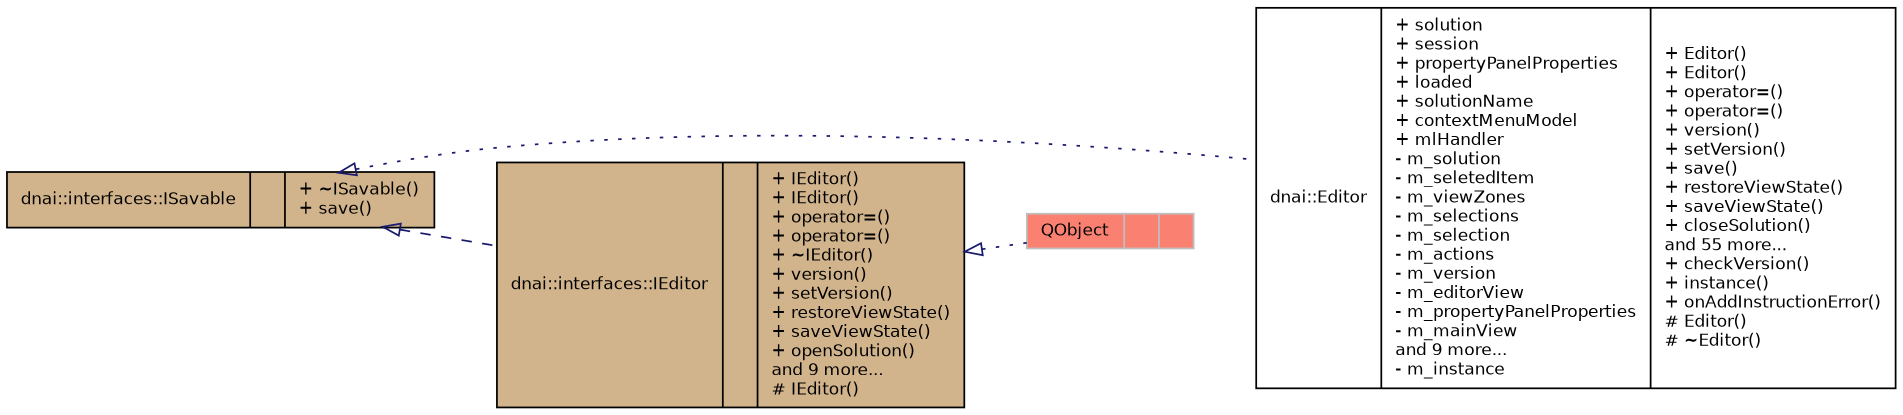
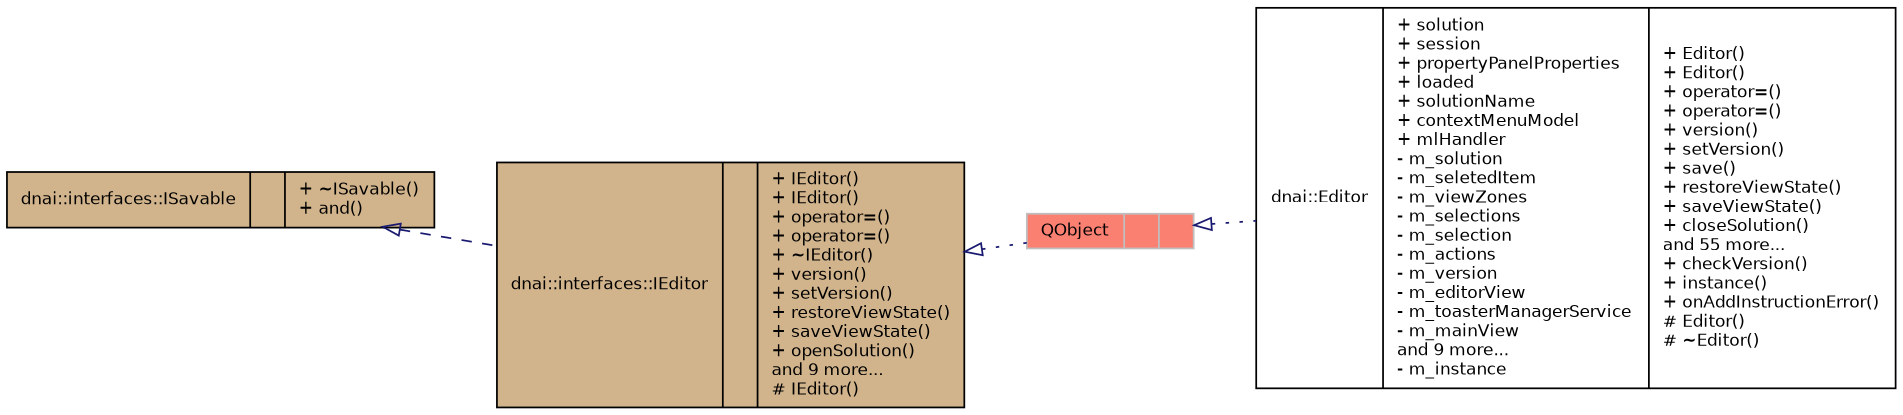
  digraph {
    rankdir=LR
    node [color=black fillcolor=tan fontname=Helvetica fontsize=10 shape=record style=filled]
    edge [arrowtail=onormal color=midnightblue dir=back fontname=Helvetica fontsize=10 labelfontname=Helvetica labelfontsize=10 style=dotted]
-   n1 [fillcolor=white fontcolor=black height=0.2 label="{dnai::Editor\n|+ solution\l+ session\l+ propertyPanelProperties\l+ loaded\l+ solutionName\l+ contextMenuModel\l+ mlHandler\l- m_solution\l- m_seletedItem\l- m_viewZones\l- m_selections\l- m_selection\l- m_actions\l- m_version\l- m_editorView\l- m_propertyPanelProperties\l- m_mainView\land 9 more...\l- m_instance\l|+ Editor()\l+ Editor()\l+ operator=()\l+ operator=()\l+ version()\l+ setVersion()\l+ save()\l+ restoreViewState()\l+ saveViewState()\l+ closeSolution()\land 55 more...\l+ checkVersion()\l+ instance()\l+ onAddInstructionError()\l# Editor()\l# ~Editor()\l}" width=0.4]
+   n1 [fillcolor=white fontcolor=black height=0.2 label="{dnai::Editor\n|+ solution\l+ session\l+ propertyPanelProperties\l+ loaded\l+ solutionName\l+ contextMenuModel\l+ mlHandler\l- m_solution\l- m_seletedItem\l- m_viewZones\l- m_selections\l- m_selection\l- m_actions\l- m_version\l- m_editorView\l- m_toasterManagerService\l- m_mainView\land 9 more...\l- m_instance\l|+ Editor()\l+ Editor()\l+ operator=()\l+ operator=()\l+ version()\l+ setVersion()\l+ save()\l+ restoreViewState()\l+ saveViewState()\l+ closeSolution()\land 55 more...\l+ checkVersion()\l+ instance()\l+ onAddInstructionError()\l# Editor()\l# ~Editor()\l}" width=0.4]
    n2 [color=grey75 fillcolor=salmon height=0.2 label="{QObject\n||}" width=0.4]
    n3 [height=0.2 label="{dnai::interfaces::IEditor\n||+ IEditor()\l+ IEditor()\l+ operator=()\l+ operator=()\l+ ~IEditor()\l+ version()\l+ setVersion()\l+ restoreViewState()\l+ saveViewState()\l+ openSolution()\land 9 more...\l# IEditor()\l}" width=0.4]
-   n4 [height=0.2 label="{dnai::interfaces::ISavable\n||+ ~ISavable()\l+ save()\l}" width=0.4]
-   n4 -> n1
+   n4 [height=0.2 label="{dnai::interfaces::ISavable\n||+ ~ISavable()\l+ and()\l}" width=0.4]
+   n2 -> n1
    n3 -> n2
    n4 -> n3 [style=dashed]
  }
